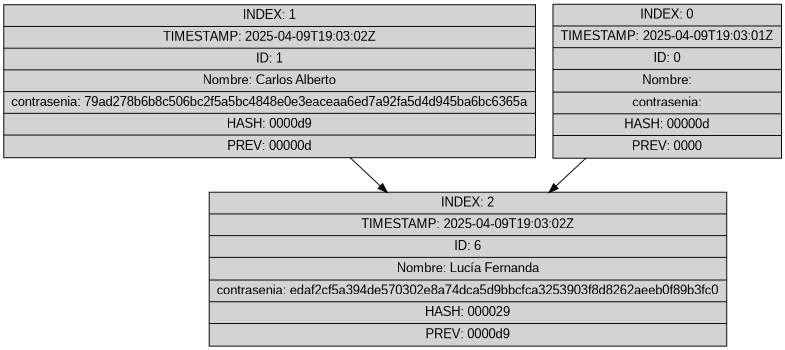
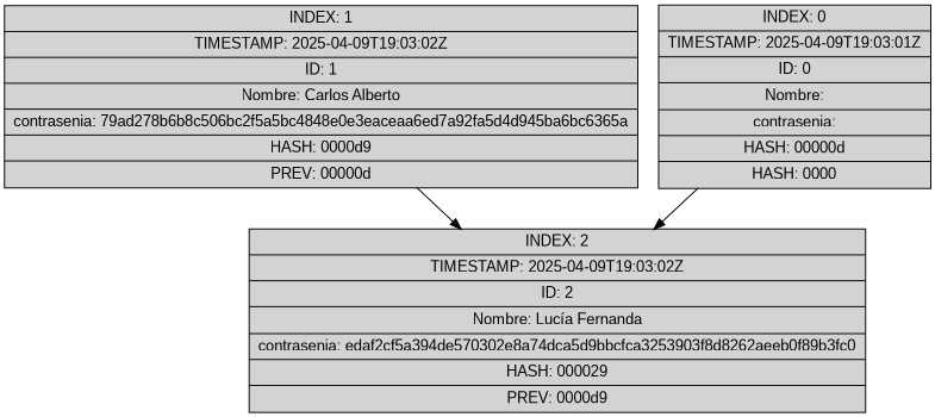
  digraph {
    node [fontname=Arial shape=record style=filled]
-   n1 [label="{ INDEX: 2 | TIMESTAMP: 2025-04-09T19:03:02Z | ID: 6 | Nombre: Lucía Fernanda| contrasenia: edaf2cf5a394de570302e8a74dca5d9bbcfca3253903f8d8262aeeb0f89b3fc0 | HASH: 000029 | PREV: 0000d9 }"]
+   n1 [label="{ INDEX: 2 | TIMESTAMP: 2025-04-09T19:03:02Z | ID: 2 | Nombre: Lucía Fernanda| contrasenia: edaf2cf5a394de570302e8a74dca5d9bbcfca3253903f8d8262aeeb0f89b3fc0 | HASH: 000029 | PREV: 0000d9 }"]
    n2 [label="{ INDEX: 1 | TIMESTAMP: 2025-04-09T19:03:02Z | ID: 1 | Nombre: Carlos Alberto| contrasenia: 79ad278b6b8c506bc2f5a5bc4848e0e3eaceaa6ed7a92fa5d4d945ba6bc6365a | HASH: 0000d9 | PREV: 00000d }"]
-   n3 [label="{ INDEX: 0 | TIMESTAMP: 2025-04-09T19:03:01Z | ID: 0 | Nombre: | contrasenia:  | HASH: 00000d | PREV: 0000 }"]
+   n3 [label="{ INDEX: 0 | TIMESTAMP: 2025-04-09T19:03:01Z | ID: 0 | Nombre: | contrasenia:  | HASH: 00000d | HASH: 0000 }"]
    n2 -> n1
    n3 -> n1
  }
